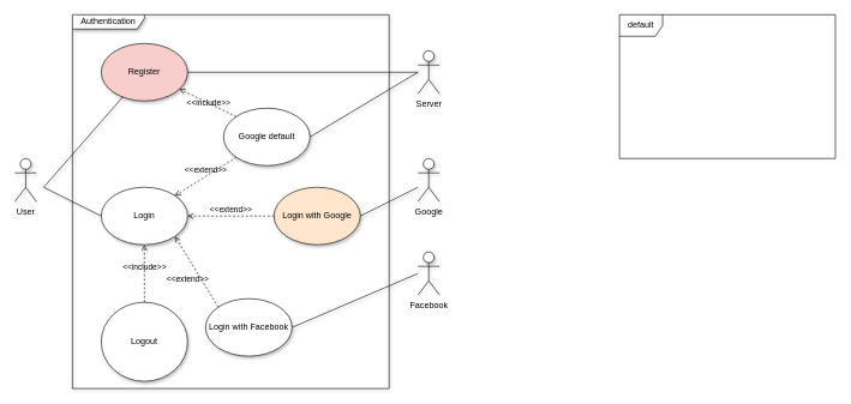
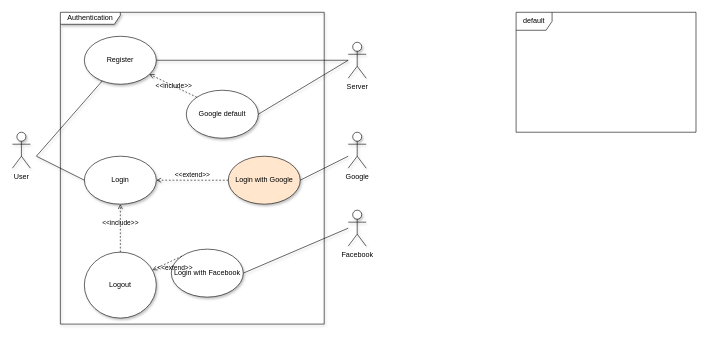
  <mxCell id="0" />
  <mxCell id="1" parent="0" />
  <mxCell id="2" value="Authentication" style="shape=umlFrame;whiteSpace=wrap;html=1;pointerEvents=0;width=100;height=20;swimlaneFillColor=none;shadow=1;" vertex="1" parent="1"><mxGeometry x="100" y="20" width="440" height="520" as="geometry" /></mxCell>
  <mxCell id="3" value="User" style="shape=umlActor;verticalLabelPosition=bottom;verticalAlign=top;html=1;shadow=1;" vertex="1" parent="1"><mxGeometry x="20" y="220" width="30" height="60" as="geometry" /></mxCell>
  <mxCell id="4" value="Login" style="ellipse;whiteSpace=wrap;html=1;shadow=1;" vertex="1" parent="1"><mxGeometry x="140" y="260" width="120" height="80" as="geometry" /></mxCell>
  <mxCell id="5" value="Google default" style="ellipse;whiteSpace=wrap;html=1;shadow=1;" vertex="1" parent="1"><mxGeometry x="310" y="150" width="120" height="80" as="geometry" /></mxCell>
  <mxCell id="6" value="" style="endArrow=none;html=1;rounded=0;entryX=0;entryY=0.5;entryDx=0;entryDy=0;shadow=1;" edge="1" parent="1" target="4"><mxGeometry width="50" height="50" relative="1" as="geometry"><mxPoint x="60" y="260" as="sourcePoint" /><mxPoint x="190" y="210" as="targetPoint" /></mxGeometry></mxCell>
- <mxCell id="7" value="Register" style="ellipse;whiteSpace=wrap;html=1;shadow=1;fillColor=#f8cecc;" vertex="1" parent="1"><mxGeometry x="140" y="60" width="120" height="80" as="geometry" /></mxCell>
+ <mxCell id="7" value="Register" style="ellipse;whiteSpace=wrap;html=1;shadow=1;" vertex="1" parent="1"><mxGeometry x="140" y="60" width="120" height="80" as="geometry" /></mxCell>
  <mxCell id="8" value="" style="endArrow=none;html=1;rounded=0;shadow=1;" edge="1" parent="1" target="7"><mxGeometry width="50" height="50" relative="1" as="geometry"><mxPoint x="60" y="260" as="sourcePoint" /><mxPoint x="220" y="330" as="targetPoint" /></mxGeometry></mxCell>
  <mxCell id="9" value="&amp;lt;&amp;lt;include&amp;gt;&amp;gt;" style="html=1;verticalAlign=bottom;labelBackgroundColor=none;endArrow=open;endFill=0;dashed=1;rounded=0;exitX=0;exitY=0;exitDx=0;exitDy=0;shadow=1;" edge="1" parent="1" source="5" target="7"><mxGeometry x="-0.1" y="7" width="160" relative="1" as="geometry"><mxPoint x="210" y="610" as="sourcePoint" /><mxPoint x="370" y="610" as="targetPoint" /><mxPoint as="offset" /></mxGeometry></mxCell>
  <mxCell id="10" value="Server" style="shape=umlActor;verticalLabelPosition=bottom;verticalAlign=top;html=1;shadow=1;" vertex="1" parent="1"><mxGeometry x="580" y="70" width="30" height="60" as="geometry" /></mxCell>
  <mxCell id="11" value="" style="endArrow=none;html=1;rounded=0;exitX=1;exitY=0.5;exitDx=0;exitDy=0;shadow=1;" edge="1" parent="1" source="12"><mxGeometry width="50" height="50" relative="1" as="geometry"><mxPoint x="580" y="560" as="sourcePoint" /><mxPoint x="580" y="380" as="targetPoint" /></mxGeometry></mxCell>
  <mxCell id="12" value="Login with Facebook" style="ellipse;whiteSpace=wrap;html=1;shadow=1;" vertex="1" parent="1"><mxGeometry x="285" y="415" width="120" height="80" as="geometry" /></mxCell>
  <mxCell id="13" value="Login with Google" style="ellipse;whiteSpace=wrap;html=1;shadow=1;fillColor=#ffe6cc;" vertex="1" parent="1"><mxGeometry x="380" y="260" width="120" height="80" as="geometry" /></mxCell>
  <mxCell id="14" value="" style="endArrow=none;html=1;rounded=0;exitX=1;exitY=0.5;exitDx=0;exitDy=0;shadow=1;" edge="1" parent="1" source="7"><mxGeometry width="50" height="50" relative="1" as="geometry"><mxPoint x="490" y="100" as="sourcePoint" /><mxPoint x="580" y="100" as="targetPoint" /></mxGeometry></mxCell>
  <mxCell id="15" value="Google" style="shape=umlActor;verticalLabelPosition=bottom;verticalAlign=top;html=1;shadow=1;" vertex="1" parent="1"><mxGeometry x="580" y="220" width="30" height="60" as="geometry" /></mxCell>
  <mxCell id="16" value="" style="endArrow=none;html=1;rounded=0;exitX=1;exitY=0.5;exitDx=0;exitDy=0;shadow=1;" edge="1" parent="1" source="5"><mxGeometry width="50" height="50" relative="1" as="geometry"><mxPoint x="580" y="290" as="sourcePoint" /><mxPoint x="580" y="100" as="targetPoint" /></mxGeometry></mxCell>
  <mxCell id="17" value="Facebook" style="shape=umlActor;verticalLabelPosition=bottom;verticalAlign=top;html=1;shadow=1;" vertex="1" parent="1"><mxGeometry x="580" y="350" width="30" height="60" as="geometry" /></mxCell>
  <mxCell id="18" value="" style="endArrow=none;html=1;rounded=0;exitX=1;exitY=0.5;exitDx=0;exitDy=0;shadow=1;" edge="1" parent="1" source="13"><mxGeometry width="50" height="50" relative="1" as="geometry"><mxPoint x="580" y="290" as="sourcePoint" /><mxPoint x="580" y="260" as="targetPoint" /></mxGeometry></mxCell>
  <mxCell id="19" value="&amp;lt;&amp;lt;extend&amp;gt;&amp;gt;" style="html=1;verticalAlign=bottom;labelBackgroundColor=none;endArrow=open;endFill=0;dashed=1;rounded=0;entryX=1;entryY=0.5;entryDx=0;entryDy=0;exitX=0;exitY=0.5;exitDx=0;exitDy=0;shadow=1;" edge="1" parent="1" source="13" target="4"><mxGeometry width="160" relative="1" as="geometry"><mxPoint x="400" y="299.41" as="sourcePoint" /><mxPoint x="560" y="299.41" as="targetPoint" /></mxGeometry></mxCell>
- <mxCell id="20" value="&amp;lt;&amp;lt;extend&amp;gt;&amp;gt;" style="html=1;verticalAlign=bottom;labelBackgroundColor=none;endArrow=open;endFill=0;dashed=1;rounded=0;entryX=1;entryY=1;entryDx=0;entryDy=0;exitX=0;exitY=0;exitDx=0;exitDy=0;shadow=1;" edge="1" parent="1" source="12" target="4"><mxGeometry x="-0.166" y="21" width="160" relative="1" as="geometry"><mxPoint x="520" y="270" as="sourcePoint" /><mxPoint x="680" y="270" as="targetPoint" /><mxPoint as="offset" /></mxGeometry></mxCell>
- <mxCell id="21" value="&amp;lt;&amp;lt;extend&amp;gt;&amp;gt;" style="html=1;verticalAlign=bottom;labelBackgroundColor=none;endArrow=open;endFill=0;dashed=1;rounded=0;entryX=1;entryY=0;entryDx=0;entryDy=0;exitX=0;exitY=1;exitDx=0;exitDy=0;shadow=1;" edge="1" parent="1" source="5" target="4"><mxGeometry width="160" relative="1" as="geometry"><mxPoint x="520" y="270" as="sourcePoint" /><mxPoint x="680" y="270" as="targetPoint" /></mxGeometry></mxCell>
+ <mxCell id="20" value="&amp;lt;&amp;lt;extend&amp;gt;&amp;gt;" style="html=1;verticalAlign=bottom;labelBackgroundColor=none;endArrow=open;endFill=0;dashed=1;rounded=0;exitX=0;exitY=0;exitDx=0;exitDy=0;shadow=1;" edge="1" parent="1" source="12" target="22"><mxGeometry x="-0.166" y="21" width="160" relative="1" as="geometry"><mxPoint x="520" y="270" as="sourcePoint" /><mxPoint x="680" y="270" as="targetPoint" /><mxPoint as="offset" /></mxGeometry></mxCell>
  <mxCell id="22" value="Logout" style="ellipse;whiteSpace=wrap;html=1;shadow=1;" vertex="1" parent="1"><mxGeometry x="140" y="420" width="120" height="110" as="geometry" /></mxCell>
  <mxCell id="23" value="&amp;lt;&amp;lt;include&amp;gt;&amp;gt;" style="html=1;verticalAlign=bottom;labelBackgroundColor=none;endArrow=open;endFill=0;dashed=1;rounded=0;exitX=0.5;exitY=0;exitDx=0;exitDy=0;entryX=0.5;entryY=1;entryDx=0;entryDy=0;shadow=1;" edge="1" parent="1" source="22" target="4"><mxGeometry width="160" relative="1" as="geometry"><mxPoint x="610" y="270" as="sourcePoint" /><mxPoint x="770" y="270" as="targetPoint" /></mxGeometry></mxCell>
  <mxCell id="24" value="default" style="shape=umlFrame;whiteSpace=wrap;html=1;pointerEvents=0;" vertex="1" parent="1"><mxGeometry x="860" y="20" width="300" height="200" as="geometry" /></mxCell>
